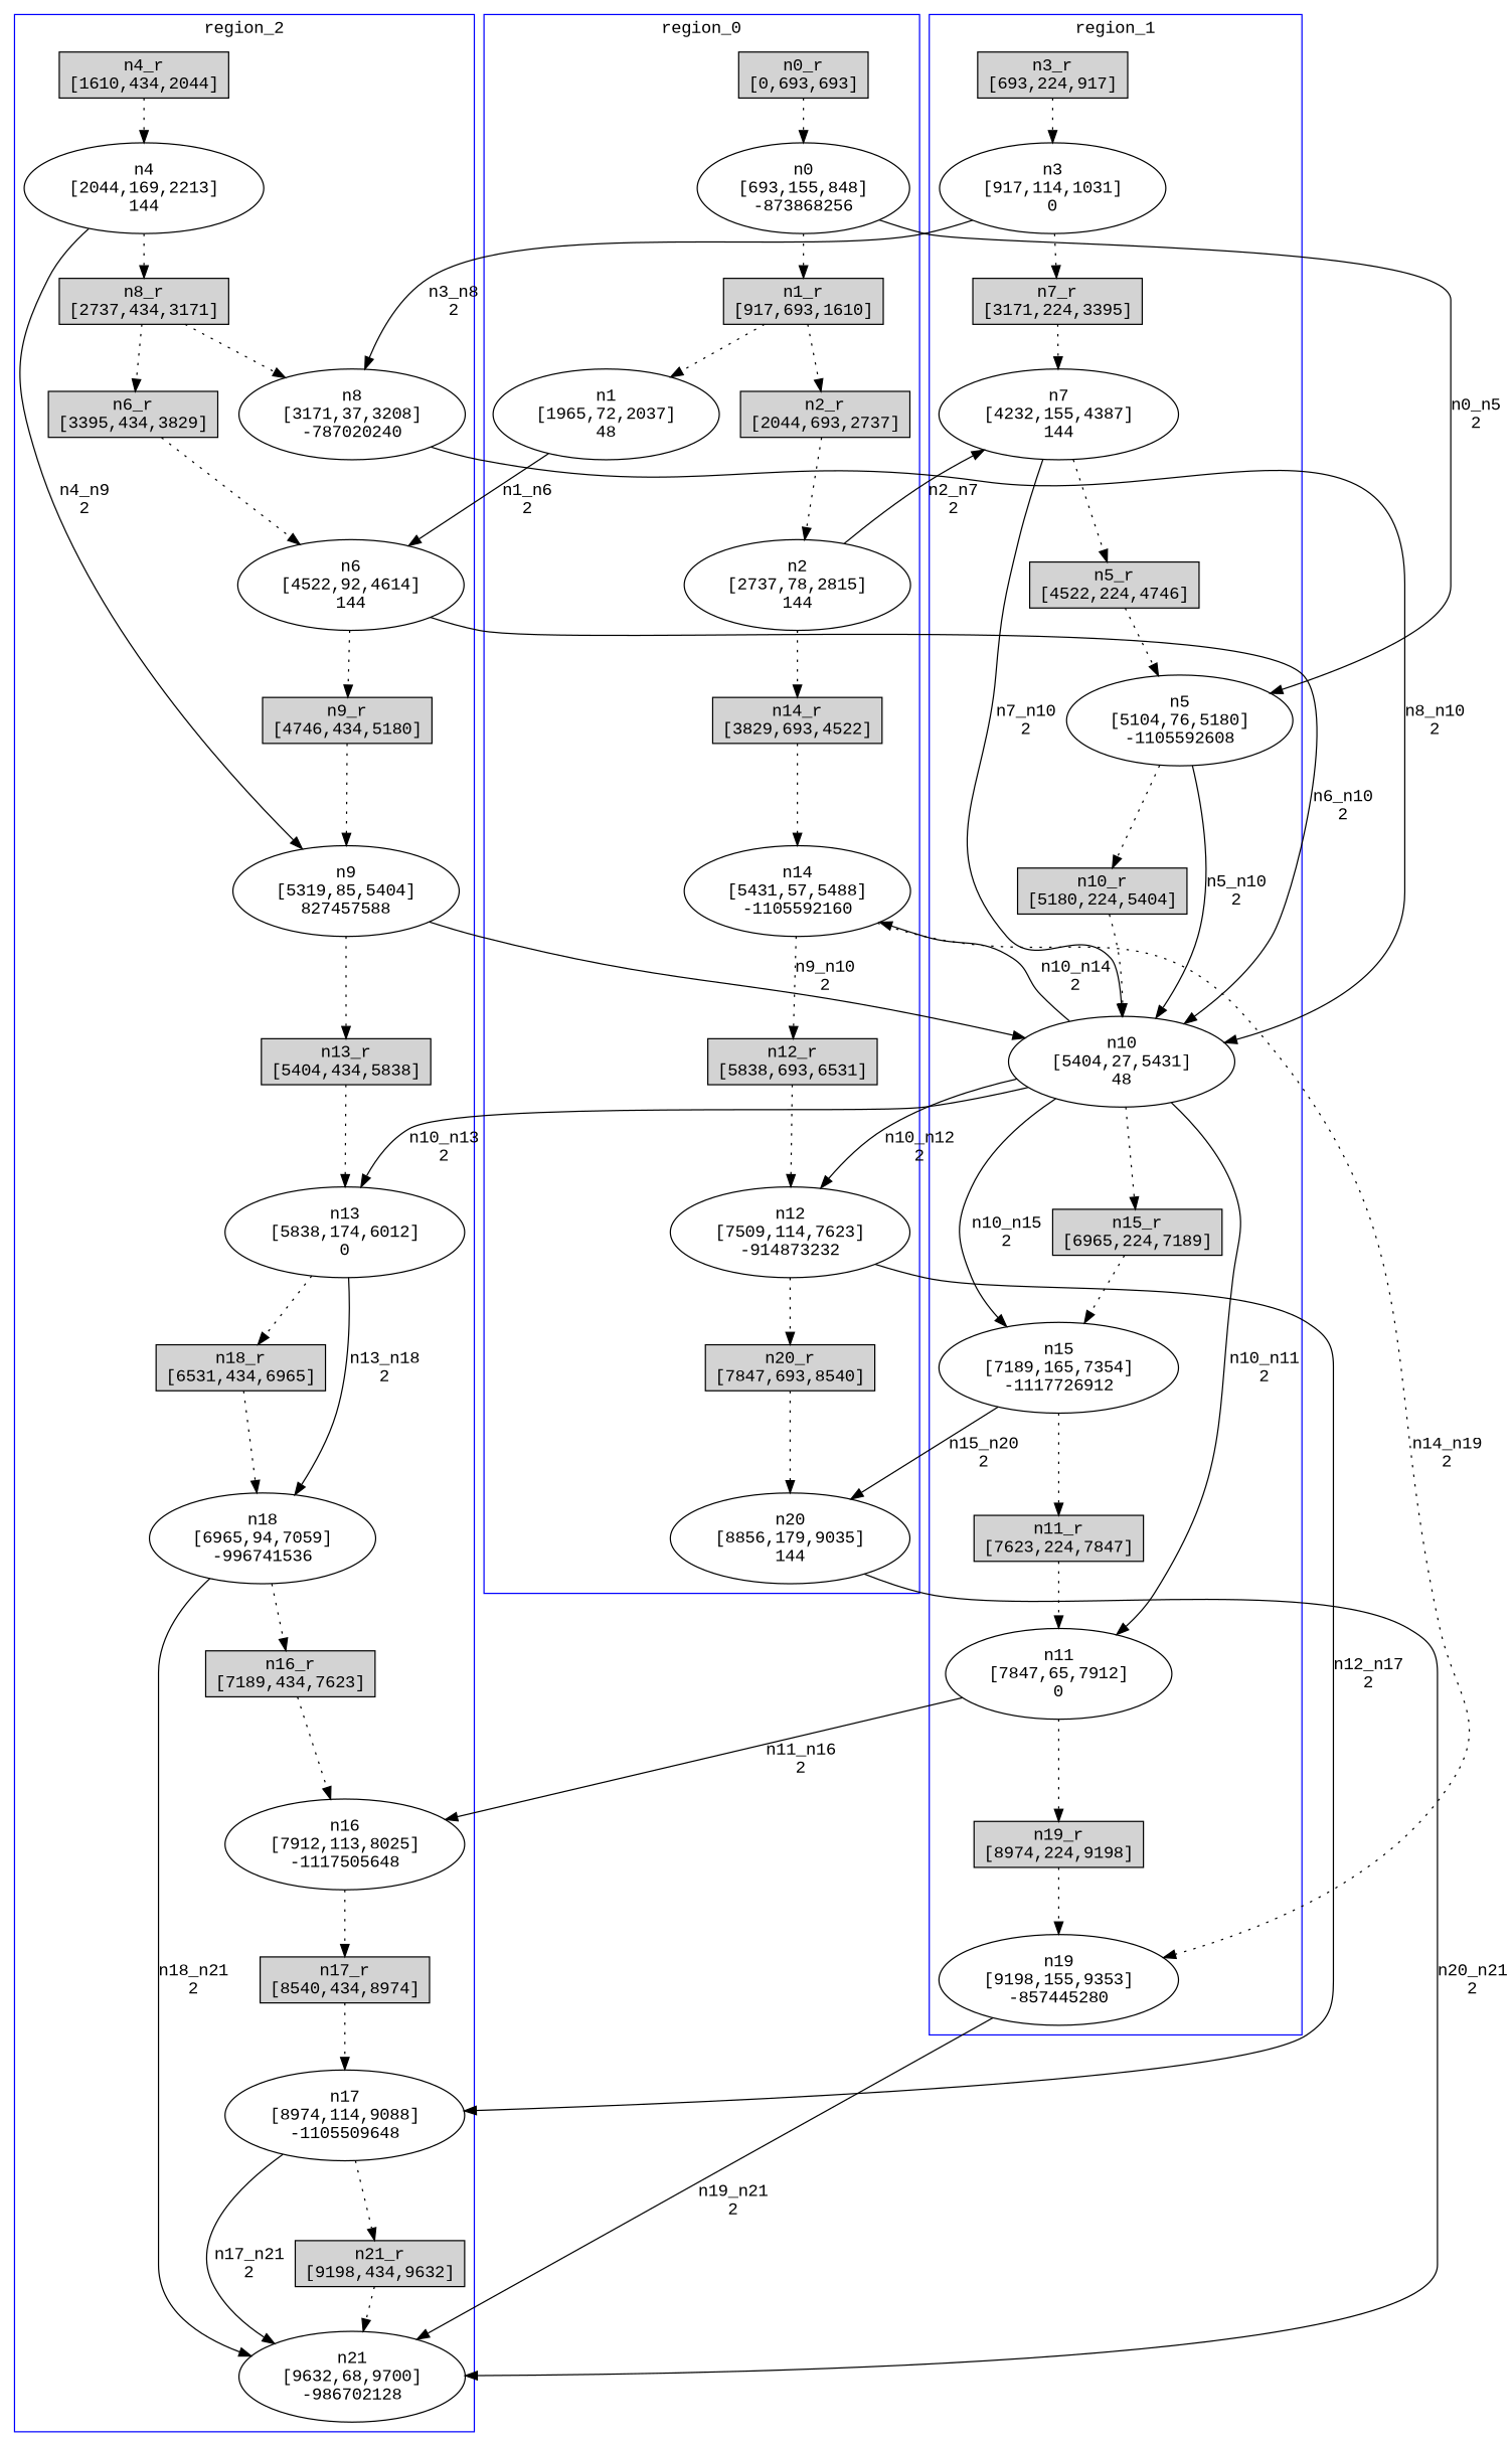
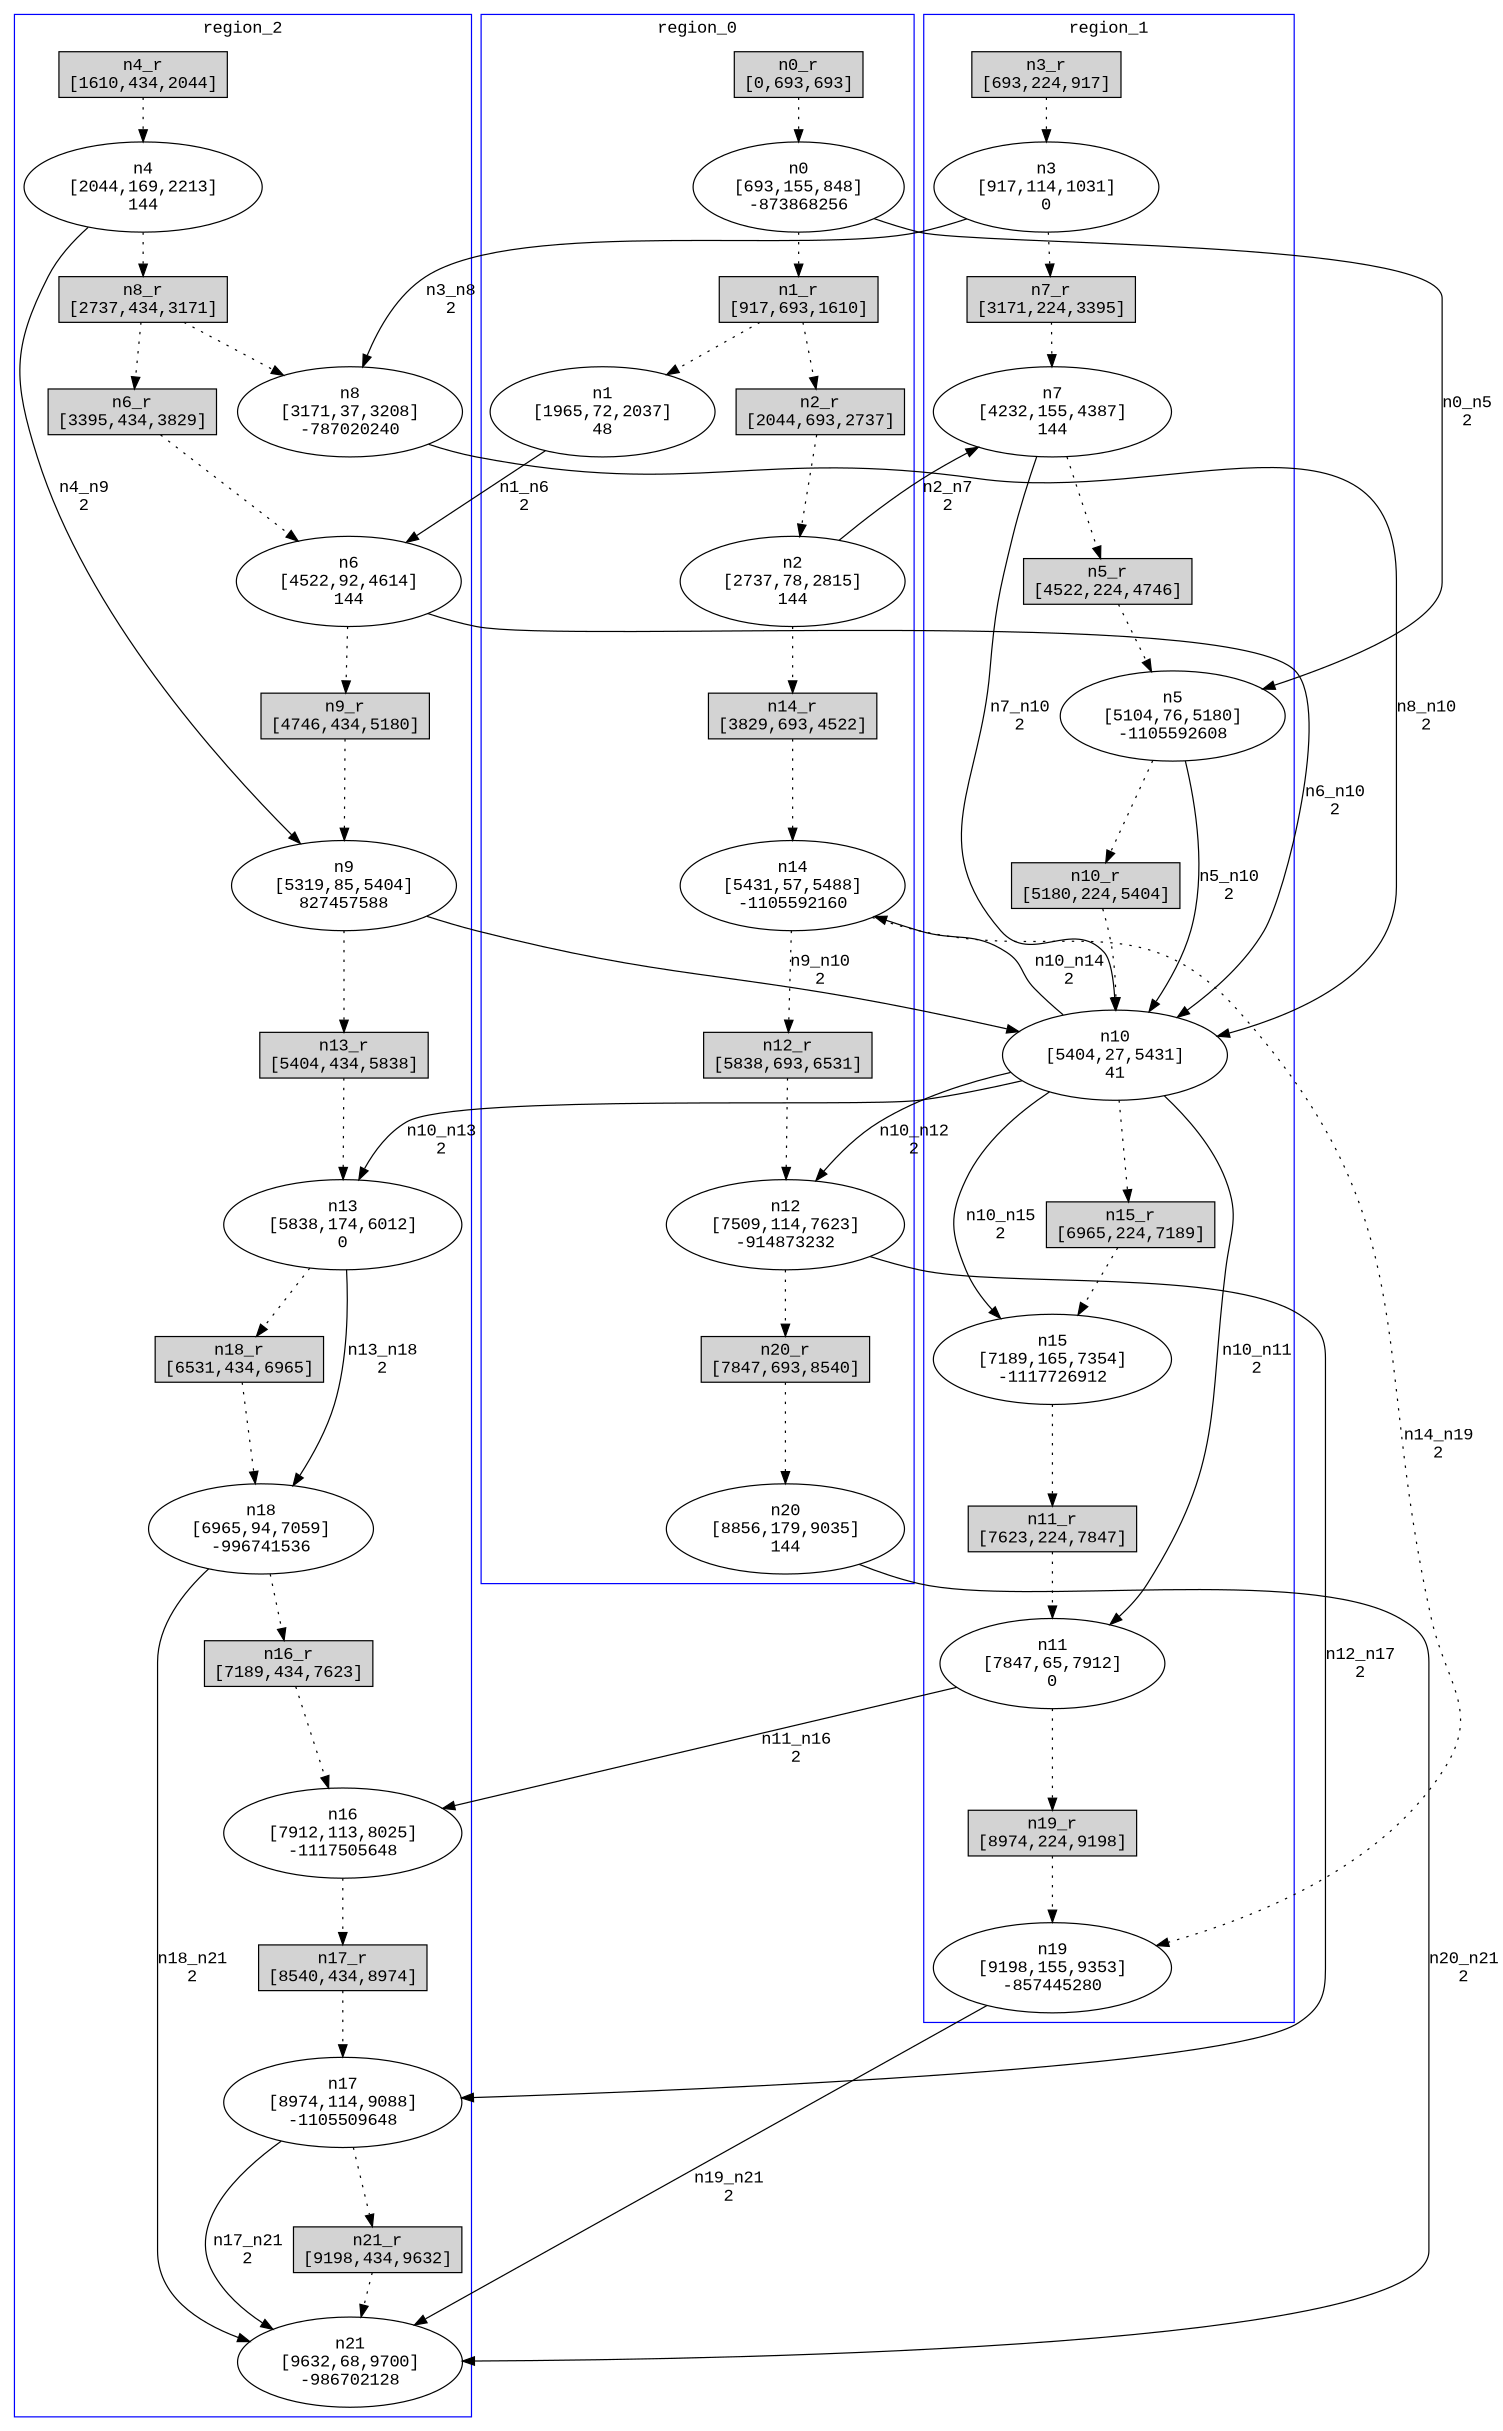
  digraph {
    fontname="Liberation Mono"
    node [fontname="Liberation Mono"]
    edge [fontname="Liberation Mono" style=dotted]
    n1 [label="n0_r\n[0,693,693]" shape=box style=filled]
    n2 [label="n0\n[693,155,848]\n-873868256"]
    n3 [label="n1_r\n[917,693,1610]" shape=box style=filled]
    n4 [label="n1\n[1965,72,2037]\n48"]
    n5 [label="n2_r\n[2044,693,2737]" shape=box style=filled]
    n6 [label="n2\n[2737,78,2815]\n144"]
    n7 [label="n14_r\n[3829,693,4522]" shape=box style=filled]
    n8 [label="n14\n[5431,57,5488]\n-1105592160"]
    n9 [label="n12_r\n[5838,693,6531]" shape=box style=filled]
    n10 [label="n12\n[7509,114,7623]\n-914873232"]
    n11 [label="n20_r\n[7847,693,8540]" shape=box style=filled]
    n12 [label="n20\n[8856,179,9035]\n144"]
    n13 [label="n3_r\n[693,224,917]" shape=box style=filled]
    n14 [label="n3\n[917,114,1031]\n0"]
    n15 [label="n7_r\n[3171,224,3395]" shape=box style=filled]
    n16 [label="n7\n[4232,155,4387]\n144"]
    n17 [label="n5_r\n[4522,224,4746]" shape=box style=filled]
    n18 [label="n5\n[5104,76,5180]\n-1105592608"]
    n19 [label="n10_r\n[5180,224,5404]" shape=box style=filled]
-   n20 [label="n10\n[5404,27,5431]\n48"]
+   n20 [label="n10\n[5404,27,5431]\n41"]
    n21 [label="n15_r\n[6965,224,7189]" shape=box style=filled]
    n22 [label="n15\n[7189,165,7354]\n-1117726912"]
    n23 [label="n11_r\n[7623,224,7847]" shape=box style=filled]
    n24 [label="n11\n[7847,65,7912]\n0"]
    n25 [label="n19_r\n[8974,224,9198]" shape=box style=filled]
    n26 [label="n19\n[9198,155,9353]\n-857445280"]
    n27 [label="n4_r\n[1610,434,2044]" shape=box style=filled]
    n28 [label="n4\n[2044,169,2213]\n144"]
    n29 [label="n8_r\n[2737,434,3171]" shape=box style=filled]
    n30 [label="n8\n[3171,37,3208]\n-787020240"]
    n31 [label="n6_r\n[3395,434,3829]" shape=box style=filled]
    n32 [label="n6\n[4522,92,4614]\n144"]
    n33 [label="n9_r\n[4746,434,5180]" shape=box style=filled]
    n34 [label="n9\n[5319,85,5404]\n827457588"]
    n35 [label="n13_r\n[5404,434,5838]" shape=box style=filled]
    n36 [label="n13\n[5838,174,6012]\n0"]
    n37 [label="n18_r\n[6531,434,6965]" shape=box style=filled]
    n38 [label="n18\n[6965,94,7059]\n-996741536"]
    n39 [label="n16_r\n[7189,434,7623]" shape=box style=filled]
    n40 [label="n16\n[7912,113,8025]\n-1117505648"]
    n41 [label="n17_r\n[8540,434,8974]" shape=box style=filled]
    n42 [label="n17\n[8974,114,9088]\n-1105509648"]
    n43 [label="n21_r\n[9198,434,9632]" shape=box style=filled]
    n44 [label="n21\n[9632,68,9700]\n-986702128"]
    subgraph cluster_1 {
      color=blue
      label=region_0
      stytle=filled
      n1
      n2
      n3
      n4
      n5
      n6
      n7
      n8
      n9
      n10
      n11
      n12
    }
    subgraph cluster_2 {
      color=blue
      label=region_1
      stytle=filled
      n13
      n14
      n15
      n16
      n17
      n18
      n19
      n20
      n21
      n22
      n23
      n24
      n25
      n26
    }
    subgraph cluster_3 {
      color=blue
      label=region_2
      stytle=filled
      n27
      n28
      n29
      n30
      n31
      n32
      n33
      n34
      n35
      n36
      n37
      n38
      n39
      n40
      n41
      n42
      n43
      n44
    }
    n1 -> n2
    n2 -> n3
    n2 -> n18 [label="n0_n5\n2" style=""]
    n3 -> n4
    n3 -> n5
    n4 -> n32 [label="n1_n6\n2" style=""]
    n5 -> n6
    n6 -> n7
    n6 -> n16 [label="n2_n7\n2" style=""]
    n7 -> n8
    n8 -> n9
    n8 -> n26 [label="n14_n19\n2"]
    n9 -> n10
    n10 -> n11
    n10 -> n42 [label="n12_n17\n2" style=""]
    n11 -> n12
    n12 -> n44 [label="n20_n21\n2" style=""]
    n13 -> n14
    n14 -> n15
    n14 -> n30 [label="n3_n8\n2" style=""]
    n15 -> n16
    n16 -> n17
    n16 -> n20 [label="n7_n10\n2" style=""]
    n17 -> n18
    n18 -> n19
    n18 -> n20 [label="n5_n10\n2" style=""]
    n19 -> n20
    n20 -> n8 [label="n10_n14\n2" style=""]
    n20 -> n10 [label="n10_n12\n2" style=""]
    n20 -> n21
    n20 -> n22 [label="n10_n15\n2" style=""]
    n20 -> n24 [label="n10_n11\n2" style=""]
    n20 -> n36 [label="n10_n13\n2" style=""]
    n21 -> n22
-   n22 -> n12 [label="n15_n20\n2" style=""]
    n22 -> n23
    n23 -> n24
    n24 -> n25
    n24 -> n40 [label="n11_n16\n2" style=""]
    n25 -> n26
    n26 -> n44 [label="n19_n21\n2" style=""]
    n27 -> n28
    n28 -> n29
    n28 -> n34 [label="n4_n9\n2" style=""]
    n29 -> n30
    n29 -> n31
    n30 -> n20 [label="n8_n10\n2" style=""]
    n31 -> n32
    n32 -> n20 [label="n6_n10\n2" style=""]
    n32 -> n33
    n33 -> n34
    n34 -> n20 [label="n9_n10\n2" style=""]
    n34 -> n35
    n35 -> n36
    n36 -> n37
    n36 -> n38 [label="n13_n18\n2" style=""]
    n37 -> n38
    n38 -> n39
    n38 -> n44 [label="n18_n21\n2" style=""]
    n39 -> n40
    n40 -> n41
    n41 -> n42
    n42 -> n43
    n42 -> n44 [label="n17_n21\n2" style=""]
    n43 -> n44
  }
